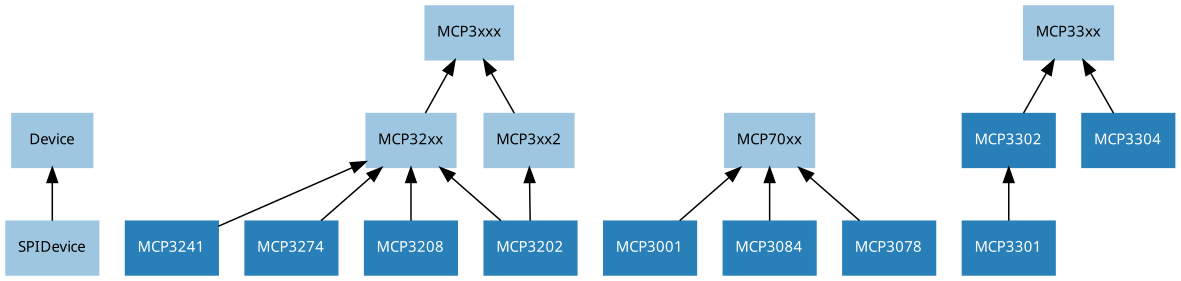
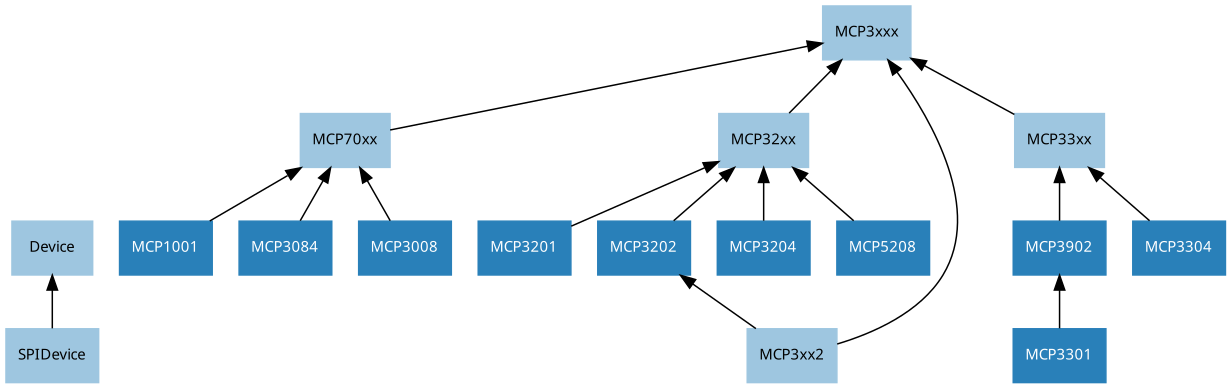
  digraph {
    rankdir=BT
    node [color="#2980b9" fontcolor="#ffffff" fontname=Sans fontsize=10 shape=rect style=filled]
    Device [color="#9ec6e0" fontcolor="#000000"]
    SPIDevice [color="#9ec6e0" fontcolor="#000000"]
    MCP3xxx [color="#9ec6e0" fontcolor="#000000"]
    n4 [color="#9ec6e0" fontcolor="#000000" label=MCP70xx]
    MCP32xx [color="#9ec6e0" fontcolor="#000000"]
    MCP3xx2 [color="#9ec6e0" fontcolor="#000000"]
    MCP33xx [color="#9ec6e0" fontcolor="#000000"]
-   MCP3001
+   MCP3001 [label=MCP1001]
    n9 [label=MCP3084]
-   MCP3008 [label=MCP3078]
-   MCP3201 [label=MCP3241]
+   MCP3008
+   MCP3201
    MCP3202
-   MCP3204 [label=MCP3274]
-   MCP3208
+   MCP3204
+   MCP3208 [label=MCP5208]
    MCP3301
-   MCP3302
+   MCP3302 [label=MCP3902]
    MCP3304
    SPIDevice -> Device
+   n4 -> MCP3xxx
    MCP32xx -> MCP3xxx
    MCP3xx2 -> MCP3xxx
+   MCP33xx -> MCP3xxx
    MCP3001 -> n4
    n9 -> n4
    MCP3008 -> n4
    MCP3201 -> MCP32xx
    MCP3202 -> MCP32xx
-   MCP3202 -> MCP3xx2
+   MCP3xx2 -> MCP3202
    MCP3204 -> MCP32xx
    MCP3208 -> MCP32xx
    MCP3301 -> MCP3302
    MCP3302 -> MCP33xx
    MCP3304 -> MCP33xx
  }
